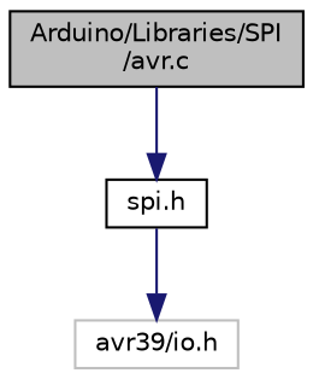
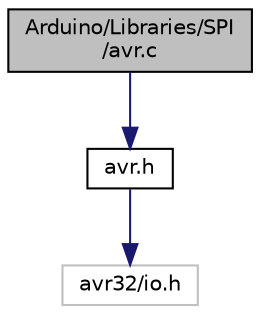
  digraph {
    node [color=black fillcolor=white fontname=Helvetica fontsize=10 shape=record style=filled]
    edge [color=midnightblue fontname=Helvetica fontsize=10 labelfontname=Helvetica labelfontsize=10 style=solid]
    n1 [fillcolor=grey75 fontcolor=black height=0.2 label="Arduino/Libraries/SPI\l/avr.c" width=0.4]
-   n2 [height=0.2 label="spi.h" width=0.4]
-   n3 [color=grey75 height=0.2 label="avr39/io.h" width=0.4]
+   n2 [height=0.2 label="avr.h" width=0.4]
+   n3 [color=grey75 height=0.2 label="avr32/io.h" width=0.4]
    n1 -> n2
    n2 -> n3
  }
